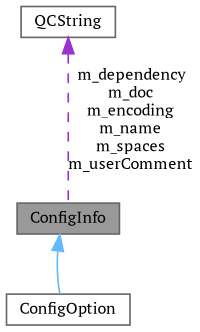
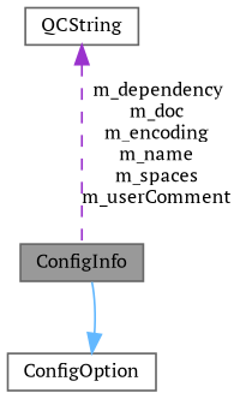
  digraph {
    fontname="PT Serif"
    node [color=gray40 fillcolor=white fontname="PT Serif" fontsize=10 shape=box style=filled]
    edge [dir=back fontname="PT Serif" fontsize=10 labelfontname=Helvetica labelfontsize=10]
    n1 [fillcolor=grey60 fontcolor=black height=0.2 label=ConfigInfo width=0.4]
    n2 [height=0.2 label=ConfigOption width=0.4]
    n3 [height=0.2 label=QCString width=0.4]
-   n1 -> n2 [color=steelblue1 style=solid]
+   n2 -> n1 [color=steelblue1 style=solid]
    n3 -> n1 [color=darkorchid3 label=" m_dependency\nm_doc\nm_encoding\nm_name\nm_spaces\nm_userComment" style=dashed]
  }
